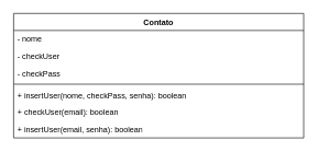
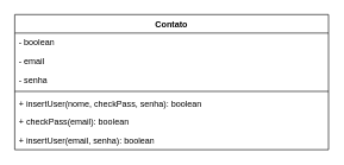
  <mxCell id="0" />
  <mxCell id="1" parent="0" />
  <mxCell id="2" value="Contato" style="swimlane;fontStyle=1;align=center;verticalAlign=top;childLayout=stackLayout;horizontal=1;startSize=26;horizontalStack=0;resizeParent=1;resizeParentMax=0;resizeLast=0;collapsible=1;marginBottom=0;whiteSpace=wrap;html=1;" vertex="1" parent="1"><mxGeometry x="20" y="20" width="440" height="190" as="geometry" /></mxCell>
- <mxCell id="3" value="- nome" style="text;strokeColor=none;fillColor=none;align=left;verticalAlign=top;spacingLeft=4;spacingRight=4;overflow=hidden;rotatable=0;points=[[0,0.5],[1,0.5]];portConstraint=eastwest;whiteSpace=wrap;html=1;" vertex="1" parent="2"><mxGeometry y="26" width="440" height="26" as="geometry" /></mxCell>
- <mxCell id="4" value="- checkUser" style="text;strokeColor=none;fillColor=none;align=left;verticalAlign=top;spacingLeft=4;spacingRight=4;overflow=hidden;rotatable=0;points=[[0,0.5],[1,0.5]];portConstraint=eastwest;whiteSpace=wrap;html=1;" vertex="1" parent="2"><mxGeometry y="52" width="440" height="26" as="geometry" /></mxCell>
- <mxCell id="5" value="- checkPass" style="text;strokeColor=none;fillColor=none;align=left;verticalAlign=top;spacingLeft=4;spacingRight=4;overflow=hidden;rotatable=0;points=[[0,0.5],[1,0.5]];portConstraint=eastwest;whiteSpace=wrap;html=1;" vertex="1" parent="2"><mxGeometry y="78" width="440" height="26" as="geometry" /></mxCell>
+ <mxCell id="3" value="- boolean" style="text;strokeColor=none;fillColor=none;align=left;verticalAlign=top;spacingLeft=4;spacingRight=4;overflow=hidden;rotatable=0;points=[[0,0.5],[1,0.5]];portConstraint=eastwest;whiteSpace=wrap;html=1;" vertex="1" parent="2"><mxGeometry y="26" width="440" height="26" as="geometry" /></mxCell>
+ <mxCell id="4" value="- email" style="text;strokeColor=none;fillColor=none;align=left;verticalAlign=top;spacingLeft=4;spacingRight=4;overflow=hidden;rotatable=0;points=[[0,0.5],[1,0.5]];portConstraint=eastwest;whiteSpace=wrap;html=1;" vertex="1" parent="2"><mxGeometry y="52" width="440" height="26" as="geometry" /></mxCell>
+ <mxCell id="5" value="- senha" style="text;strokeColor=none;fillColor=none;align=left;verticalAlign=top;spacingLeft=4;spacingRight=4;overflow=hidden;rotatable=0;points=[[0,0.5],[1,0.5]];portConstraint=eastwest;whiteSpace=wrap;html=1;" vertex="1" parent="2"><mxGeometry y="78" width="440" height="26" as="geometry" /></mxCell>
  <mxCell id="6" value="" style="line;strokeWidth=1;fillColor=none;align=left;verticalAlign=middle;spacingTop=-1;spacingLeft=3;spacingRight=3;rotatable=0;labelPosition=right;points=[];portConstraint=eastwest;strokeColor=inherit;" vertex="1" parent="2"><mxGeometry y="104" width="440" height="8" as="geometry" /></mxCell>
  <mxCell id="7" value="+ insertUser(nome, checkPass, senha): boolean" style="text;strokeColor=none;fillColor=none;align=left;verticalAlign=top;spacingLeft=4;spacingRight=4;overflow=hidden;rotatable=0;points=[[0,0.5],[1,0.5]];portConstraint=eastwest;whiteSpace=wrap;html=1;" vertex="1" parent="2"><mxGeometry y="112" width="440" height="26" as="geometry" /></mxCell>
- <mxCell id="8" value="+ checkUser(email): boolean" style="text;strokeColor=none;fillColor=none;align=left;verticalAlign=top;spacingLeft=4;spacingRight=4;overflow=hidden;rotatable=0;points=[[0,0.5],[1,0.5]];portConstraint=eastwest;whiteSpace=wrap;html=1;" vertex="1" parent="2"><mxGeometry y="138" width="440" height="26" as="geometry" /></mxCell>
+ <mxCell id="8" value="+ checkPass(email): boolean" style="text;strokeColor=none;fillColor=none;align=left;verticalAlign=top;spacingLeft=4;spacingRight=4;overflow=hidden;rotatable=0;points=[[0,0.5],[1,0.5]];portConstraint=eastwest;whiteSpace=wrap;html=1;" vertex="1" parent="2"><mxGeometry y="138" width="440" height="26" as="geometry" /></mxCell>
  <mxCell id="9" value="+ insertUser(email, senha): boolean" style="text;strokeColor=none;fillColor=none;align=left;verticalAlign=top;spacingLeft=4;spacingRight=4;overflow=hidden;rotatable=0;points=[[0,0.5],[1,0.5]];portConstraint=eastwest;whiteSpace=wrap;html=1;" vertex="1" parent="2"><mxGeometry y="164" width="440" height="26" as="geometry" /></mxCell>
